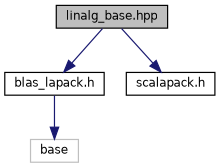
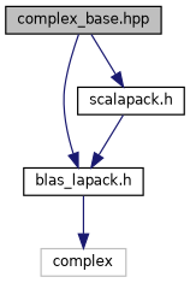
  digraph {
    node [color=black fillcolor=white fontname=Helvetica fontsize=10 shape=record style=filled]
    edge [color=midnightblue fontname=Helvetica fontsize=10 labelfontname=Helvetica labelfontsize=10 style=solid]
-   n1 [fillcolor=grey75 fontcolor=black height=0.2 label="linalg_base.hpp" width=0.4]
+   n1 [fillcolor=grey75 fontcolor=black height=0.2 label="complex_base.hpp" width=0.4]
    n2 [height=0.2 label="blas_lapack.h" width=0.4]
    n3 [height=0.2 label="scalapack.h" width=0.4]
-   n4 [color=grey75 height=0.2 label=base width=0.4]
+   n4 [color=grey75 height=0.2 label=complex width=0.4]
    n1 -> n2
    n1 -> n3
    n2 -> n4
+   n3 -> n2
  }
